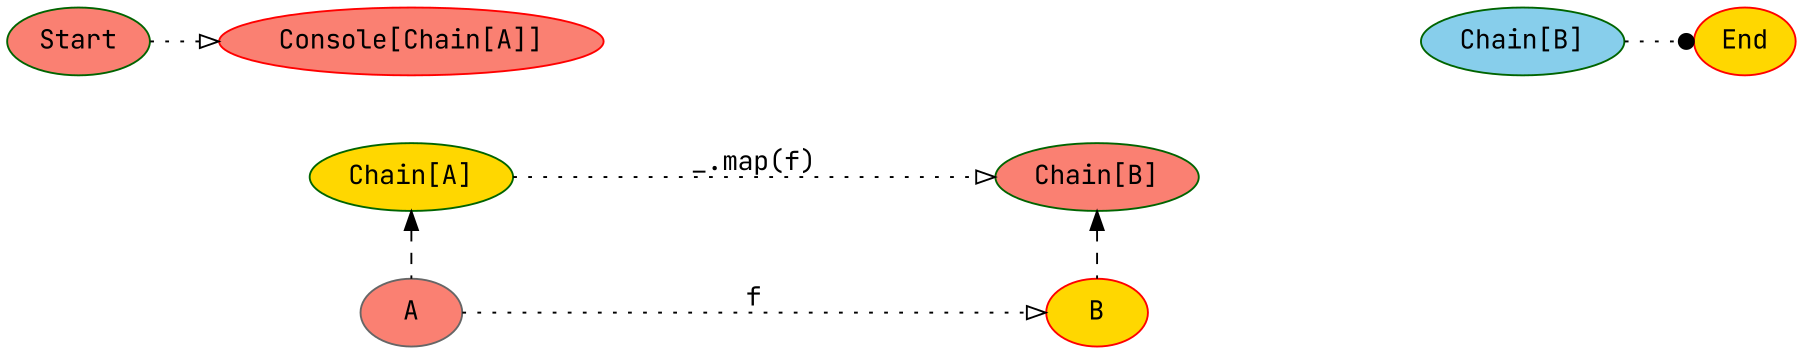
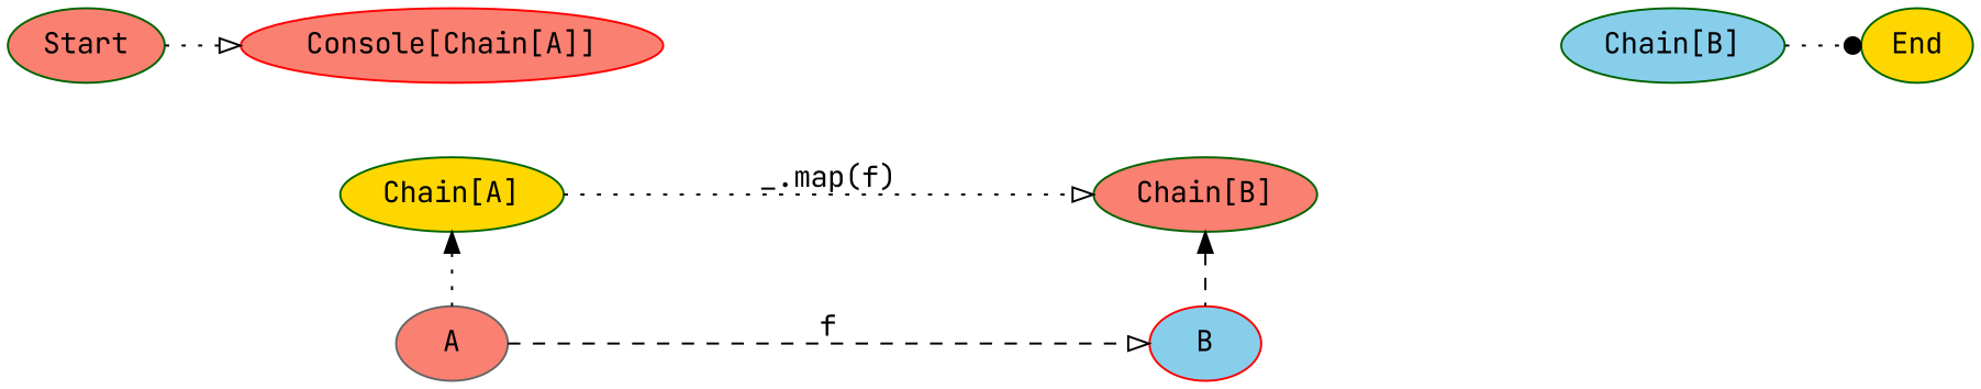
  digraph {
    fontname="JetBrains Mono"
    rankdir=LR
    node [color=darkgreen fillcolor=salmon fontname="JetBrains Mono" style=filled]
    edge [fontname="JetBrains Mono" style=invis]
    n1 [fillcolor=gold label="Chain[A]"]
    A [color=gray40]
    n3 [color=red label="Console[Chain[A]]"]
    n4 [label="Chain[B]"]
-   B [color=red fillcolor=gold]
+   B [color=red fillcolor=skyblue]
    n6 [label="Console[Chain[B]]" style=invis color="" fillcolor=""]
    n7 [fillcolor=skyblue label="Chain[B]"]
    Start
-   End [color=red fillcolor=gold]
+   End [fillcolor=gold]
    subgraph sub_1 {
      rank=same
      n1
      A
      n3
    }
    subgraph sub_2 {
      rank=same
      n4
      B
      n6
    }
-   n1 -> A [dir=back style=dashed]
+   n1 -> A [dir=back style=dotted]
    n1 -> n4 [arrowhead=onormal label="_.map(f)" style=dotted]
-   A -> B [arrowhead=onormal label=f style=dotted]
+   A -> B [arrowhead=onormal label=f style=dashed]
    n3 -> n1 [dir=back]
    n3 -> n6 [label="_.map(_.map(f))"]
    n4 -> B [dir=back style=dashed]
    n6 -> n4 [dir=back]
    n6 -> n7 [label=Next]
    n7 -> End [arrowhead=dot style=dotted]
    Start -> n3 [arrowhead=onormal style=dotted]
  }
